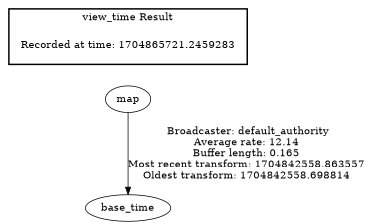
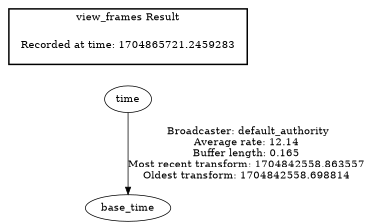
  digraph {
    "Recorded at time: 1704865721.2459283" [shape=plaintext]
-   map
+   map [label=time]
    n3 [label=base_time]
    subgraph cluster_1 {
      color=black
-     label="view_time Result"
+     label="view_frames Result"
      style=bold
      "Recorded at time: 1704865721.2459283"
    }
    "Recorded at time: 1704865721.2459283" -> map [style=invis]
    map -> n3 [label=" Broadcaster: default_authority\nAverage rate: 12.14\nBuffer length: 0.165\nMost recent transform: 1704842558.863557\nOldest transform: 1704842558.698814\n"]
  }
